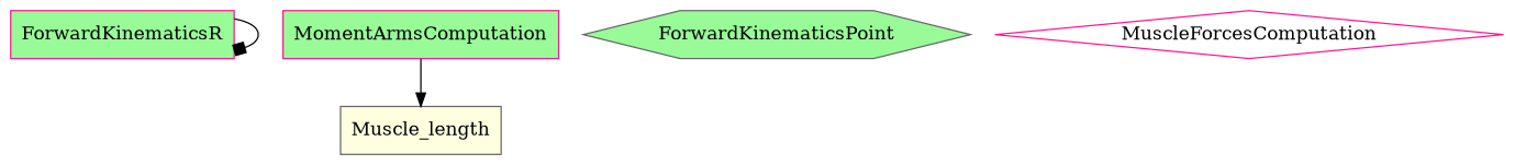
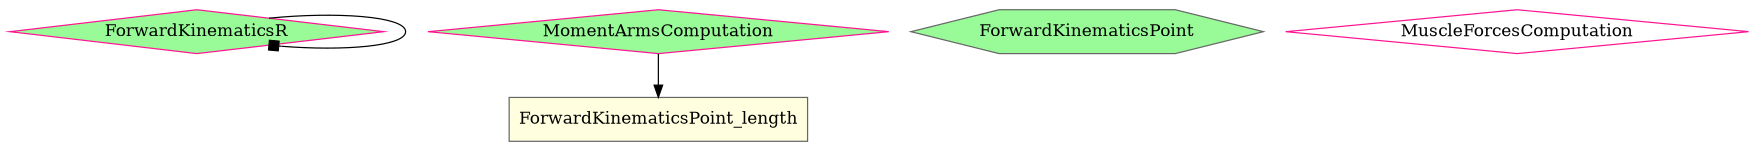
  digraph {
    node [color=deeppink fillcolor=palegreen shape=box style=filled]
-   ForwardKinematicsR
-   MomentArmsComputation
-   Muscle_length [color=gray40 fillcolor=lightyellow]
+   ForwardKinematicsR [shape=diamond]
+   MomentArmsComputation [shape=diamond]
+   Muscle_length [color=gray40 fillcolor=lightyellow label=ForwardKinematicsPoint_length]
    ForwardKinematicsPoint [color=gray40 shape=hexagon]
    MuscleForcesComputation [fillcolor=white shape=diamond]
    ForwardKinematicsR -> ForwardKinematicsR [arrowhead=box]
    MomentArmsComputation -> Muscle_length [arrowhead=normal]
  }
